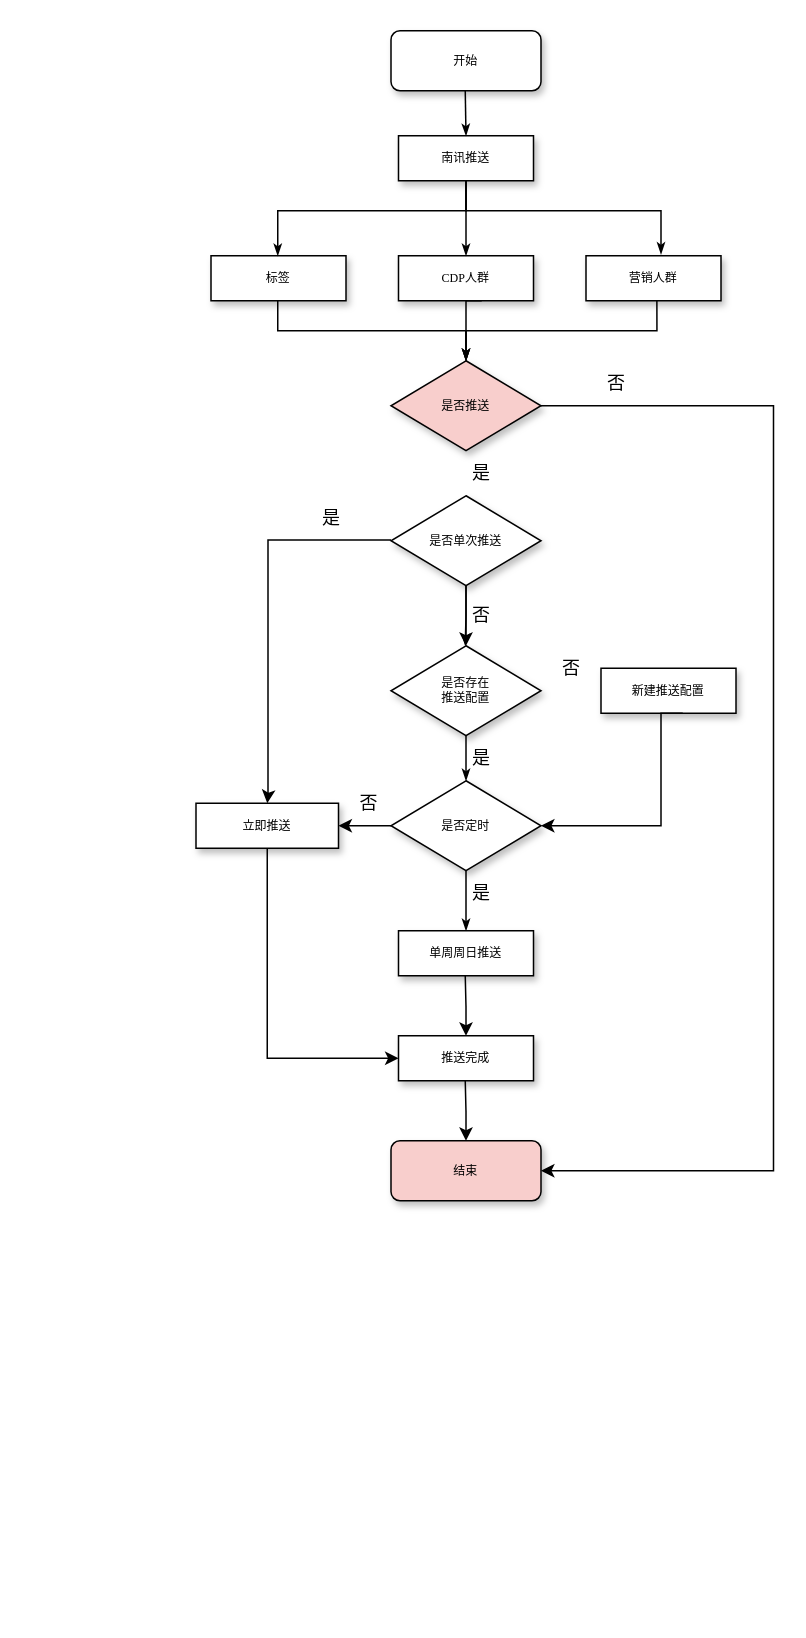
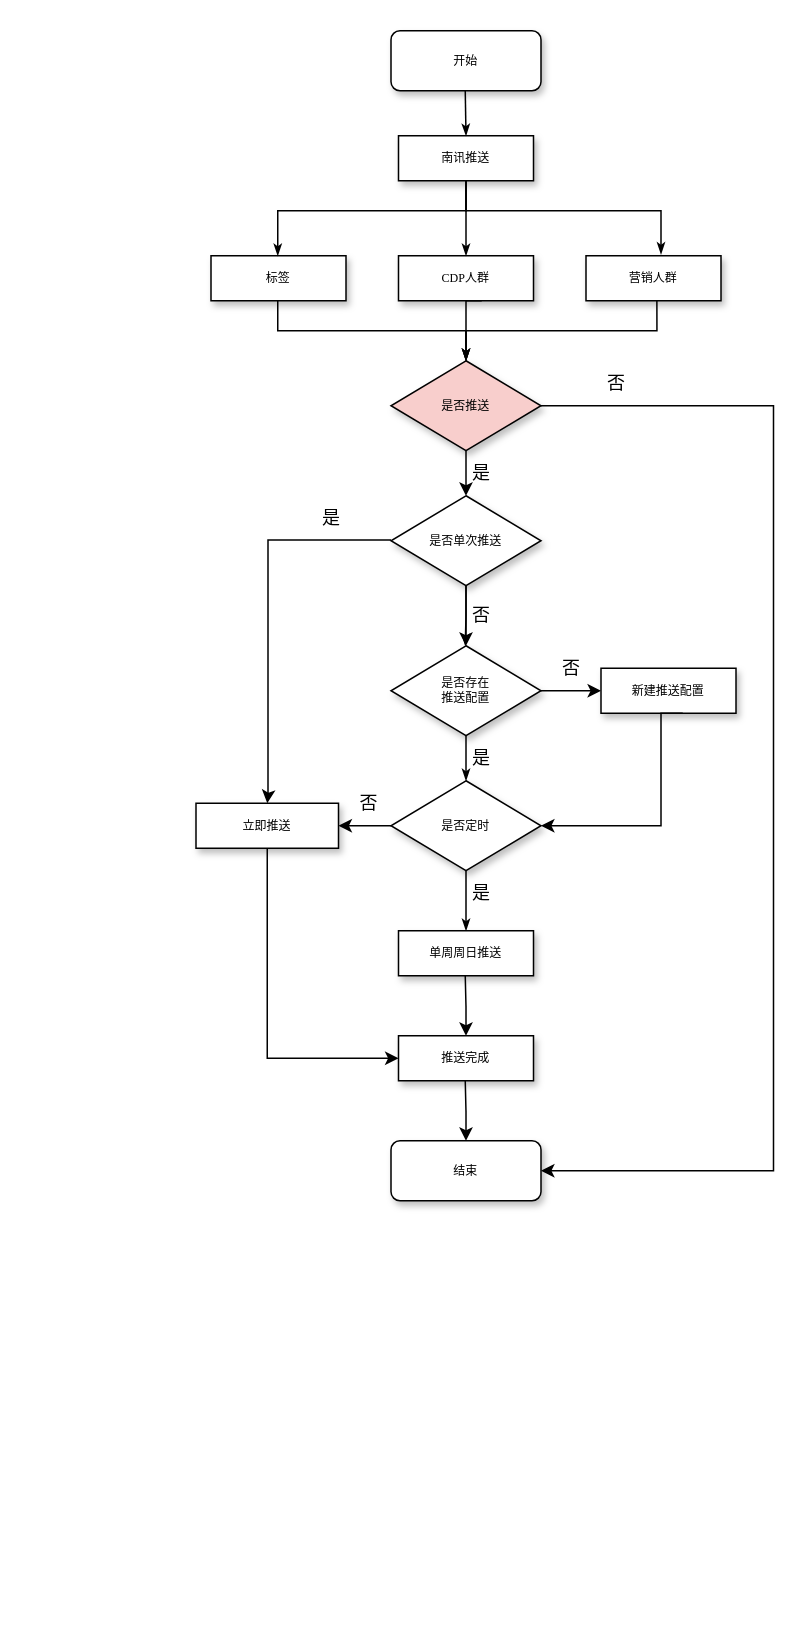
  <mxCell id="0" />
  <mxCell id="1" parent="0" />
  <mxCell id="2" style="edgeStyle=orthogonalEdgeStyle;rounded=0;html=1;labelBackgroundColor=none;startSize=5;endArrow=classicThin;endFill=1;endSize=5;jettySize=auto;orthogonalLoop=1;strokeWidth=1;fontFamily=Verdana;fontSize=8;exitX=0.5;exitY=1;exitDx=0;exitDy=0;startArrow=none;" parent="1" source="17" target="4" edge="1"><mxGeometry relative="1" as="geometry"><mxPoint x="220" y="180" as="sourcePoint" /></mxGeometry></mxCell>
  <mxCell id="3" value="南讯推送" style="rounded=0;whiteSpace=wrap;html=1;shadow=1;labelBackgroundColor=none;strokeWidth=1;fontFamily=Verdana;fontSize=8;align=center;" parent="1" vertex="1"><mxGeometry x="265" y="90" width="90" height="30" as="geometry" /></mxCell>
  <mxCell id="4" value="是否推送" style="rhombus;whiteSpace=wrap;html=1;rounded=0;shadow=1;labelBackgroundColor=none;strokeWidth=1;fontFamily=Verdana;fontSize=8;align=center;fillColor=#f8cecc;" parent="1" vertex="1"><mxGeometry x="260" y="240" width="100" height="60" as="geometry" /></mxCell>
  <mxCell id="5" style="edgeStyle=orthogonalEdgeStyle;rounded=0;html=1;labelBackgroundColor=none;startSize=5;endArrow=classicThin;endFill=1;endSize=5;jettySize=auto;orthogonalLoop=1;strokeWidth=1;fontFamily=Verdana;fontSize=8" parent="1" edge="1"><mxGeometry relative="1" as="geometry"><mxPoint x="310" y="470" as="sourcePoint" /><mxPoint x="310" y="520" as="targetPoint" /></mxGeometry></mxCell>
  <mxCell id="6" style="edgeStyle=orthogonalEdgeStyle;rounded=0;html=1;labelBackgroundColor=none;startSize=5;endArrow=classicThin;endFill=1;endSize=5;jettySize=auto;orthogonalLoop=1;strokeWidth=1;fontFamily=Verdana;fontSize=8" parent="1" target="8" edge="1"><mxGeometry relative="1" as="geometry"><mxPoint x="310" y="560" as="sourcePoint" /><Array as="points"><mxPoint x="310" y="550" /></Array></mxGeometry></mxCell>
  <mxCell id="7" value="立即推送" style="whiteSpace=wrap;html=1;rounded=0;shadow=1;labelBackgroundColor=none;strokeWidth=1;fontFamily=Verdana;fontSize=8;align=center;spacing=6;" parent="1" vertex="1"><mxGeometry x="130" y="535" width="95" height="30" as="geometry" /></mxCell>
  <mxCell id="8" value="单周周日推送" style="whiteSpace=wrap;html=1;rounded=0;shadow=1;labelBackgroundColor=none;strokeWidth=1;fontFamily=Verdana;fontSize=8;align=center;" parent="1" vertex="1"><mxGeometry x="265" y="620" width="90" height="30" as="geometry" /></mxCell>
  <mxCell id="9" value="Yes" style="edgeStyle=orthogonalEdgeStyle;rounded=0;html=1;labelBackgroundColor=none;startSize=5;endArrow=classicThin;endFill=1;endSize=5;jettySize=auto;orthogonalLoop=1;strokeWidth=1;fontFamily=Verdana;fontSize=8" parent="1" edge="1"><mxGeometry x="-0.692" y="-20" relative="1" as="geometry"><Array as="points"><mxPoint x="20" y="1070" /><mxPoint x="20" y="870" /></Array><mxPoint as="offset" /><mxPoint x="50" y="870" as="targetPoint" /></mxGeometry></mxCell>
  <mxCell id="10" value="开始" style="rounded=1;whiteSpace=wrap;html=1;shadow=1;labelBackgroundColor=none;strokeWidth=1;fontFamily=Verdana;fontSize=8;align=center;" parent="1" vertex="1"><mxGeometry x="260" y="20" width="100" height="40" as="geometry" /></mxCell>
  <mxCell id="11" style="edgeStyle=orthogonalEdgeStyle;rounded=0;html=1;labelBackgroundColor=none;startSize=5;endArrow=classicThin;endFill=1;endSize=5;jettySize=auto;orthogonalLoop=1;strokeWidth=1;fontFamily=Verdana;fontSize=8;exitX=0.5;exitY=1;exitDx=0;exitDy=0;entryX=0.5;entryY=0;entryDx=0;entryDy=0;" parent="1" target="3" edge="1"><mxGeometry relative="1" as="geometry"><mxPoint x="309.5" y="60" as="sourcePoint" /><mxPoint x="309.5" y="90" as="targetPoint" /></mxGeometry></mxCell>
  <mxCell id="12" value="标签" style="rounded=0;whiteSpace=wrap;html=1;shadow=1;labelBackgroundColor=none;strokeWidth=1;fontFamily=Verdana;fontSize=8;align=center;" parent="1" vertex="1"><mxGeometry x="140" y="170" width="90" height="30" as="geometry" /></mxCell>
  <mxCell id="13" value="营销人群" style="rounded=0;whiteSpace=wrap;html=1;shadow=1;labelBackgroundColor=none;strokeWidth=1;fontFamily=Verdana;fontSize=8;align=center;" parent="1" vertex="1"><mxGeometry x="390" y="170" width="90" height="30" as="geometry" /></mxCell>
  <mxCell id="14" style="edgeStyle=orthogonalEdgeStyle;rounded=0;html=1;labelBackgroundColor=none;startSize=5;endArrow=classicThin;endFill=1;endSize=5;jettySize=auto;orthogonalLoop=1;strokeWidth=1;fontFamily=Verdana;fontSize=8;exitX=0.5;exitY=1;exitDx=0;exitDy=0;startArrow=none;entryX=0.5;entryY=0;entryDx=0;entryDy=0;" parent="1" target="4" edge="1"><mxGeometry relative="1" as="geometry"><mxPoint x="184.5" y="200" as="sourcePoint" /><mxPoint x="184.5" y="220" as="targetPoint" /><Array as="points"><mxPoint x="185" y="220" /><mxPoint x="310" y="220" /></Array></mxGeometry></mxCell>
  <mxCell id="15" style="edgeStyle=orthogonalEdgeStyle;rounded=0;html=1;labelBackgroundColor=none;startSize=5;endArrow=classicThin;endFill=1;endSize=5;jettySize=auto;orthogonalLoop=1;strokeWidth=1;fontFamily=Verdana;fontSize=8;exitX=0.5;exitY=1;exitDx=0;exitDy=0;startArrow=none;" parent="1" edge="1"><mxGeometry relative="1" as="geometry"><mxPoint x="437.25" y="200" as="sourcePoint" /><mxPoint x="310" y="240" as="targetPoint" /><Array as="points"><mxPoint x="437" y="220" /><mxPoint x="310" y="220" /></Array></mxGeometry></mxCell>
  <mxCell id="16" value="" style="edgeStyle=orthogonalEdgeStyle;rounded=0;html=1;labelBackgroundColor=none;startSize=5;endArrow=none;endFill=1;endSize=5;jettySize=auto;orthogonalLoop=1;strokeWidth=1;fontFamily=Verdana;fontSize=8;exitX=0.5;exitY=1;exitDx=0;exitDy=0;startArrow=none;" parent="1" source="17" edge="1"><mxGeometry relative="1" as="geometry"><mxPoint x="320" y="160" as="sourcePoint" /><mxPoint x="320" y="180" as="targetPoint" /></mxGeometry></mxCell>
  <mxCell id="17" value="CDP人群" style="rounded=0;whiteSpace=wrap;html=1;shadow=1;labelBackgroundColor=none;strokeWidth=1;fontFamily=Verdana;fontSize=8;align=center;" parent="1" vertex="1"><mxGeometry x="265" y="170" width="90" height="30" as="geometry" /></mxCell>
  <mxCell id="18" value="" style="edgeStyle=orthogonalEdgeStyle;rounded=0;html=1;labelBackgroundColor=none;startSize=5;endArrow=classicThin;endFill=1;endSize=5;jettySize=auto;orthogonalLoop=1;strokeWidth=1;fontFamily=Verdana;fontSize=8;exitX=0.5;exitY=1;exitDx=0;exitDy=0;" parent="1" source="3" edge="1"><mxGeometry x="-0.667" y="10" relative="1" as="geometry"><mxPoint as="offset" /><mxPoint x="380" y="169" as="sourcePoint" /><mxPoint x="440" y="169" as="targetPoint" /><Array as="points"><mxPoint x="310" y="140" /><mxPoint x="440" y="140" /></Array></mxGeometry></mxCell>
  <mxCell id="19" value="" style="edgeStyle=orthogonalEdgeStyle;rounded=0;html=1;labelBackgroundColor=none;startSize=5;endArrow=classicThin;endFill=1;endSize=5;jettySize=auto;orthogonalLoop=1;strokeWidth=1;fontFamily=Verdana;fontSize=8;" parent="1" edge="1"><mxGeometry x="-0.667" y="10" relative="1" as="geometry"><mxPoint as="offset" /><mxPoint x="310" y="120" as="sourcePoint" /><mxPoint x="310" y="170" as="targetPoint" /><Array as="points"><mxPoint x="310" y="140" /><mxPoint x="310" y="140" /></Array></mxGeometry></mxCell>
  <mxCell id="20" value="" style="edgeStyle=orthogonalEdgeStyle;rounded=0;html=1;labelBackgroundColor=none;startSize=5;endArrow=classicThin;endFill=1;endSize=5;jettySize=auto;orthogonalLoop=1;strokeWidth=1;fontFamily=Verdana;fontSize=8;" parent="1" edge="1"><mxGeometry x="-0.667" y="10" relative="1" as="geometry"><mxPoint as="offset" /><mxPoint x="310" y="120" as="sourcePoint" /><mxPoint x="184.5" y="170" as="targetPoint" /><Array as="points"><mxPoint x="310" y="140" /><mxPoint x="185" y="140" /></Array></mxGeometry></mxCell>
  <mxCell id="21" value="是否存在&lt;br&gt;推送配置" style="rhombus;whiteSpace=wrap;html=1;rounded=0;shadow=1;labelBackgroundColor=none;strokeWidth=1;fontFamily=Verdana;fontSize=8;align=center;" parent="1" vertex="1"><mxGeometry x="260" y="430" width="100" height="60" as="geometry" /></mxCell>
  <mxCell id="22" value="是" style="text;html=1;align=center;verticalAlign=middle;resizable=0;points=[];autosize=1;strokeColor=none;fillColor=none;" parent="1" vertex="1"><mxGeometry x="300" y="300" width="40" height="30" as="geometry" /></mxCell>
  <mxCell id="23" value="是否定时" style="rhombus;whiteSpace=wrap;html=1;rounded=0;shadow=1;labelBackgroundColor=none;strokeWidth=1;fontFamily=Verdana;fontSize=8;align=center;" parent="1" vertex="1"><mxGeometry x="260" y="520" width="100" height="60" as="geometry" /></mxCell>
  <mxCell id="24" value="是" style="text;html=1;align=center;verticalAlign=middle;resizable=0;points=[];autosize=1;strokeColor=none;fillColor=none;" parent="1" vertex="1"><mxGeometry x="300" y="490" width="40" height="30" as="geometry" /></mxCell>
  <mxCell id="25" value="" style="edgeStyle=orthogonalEdgeStyle;rounded=0;orthogonalLoop=1;jettySize=auto;html=1;" parent="1" source="26" target="21" edge="1"><mxGeometry relative="1" as="geometry" /></mxCell>
  <mxCell id="26" value="是否单次推送" style="rhombus;whiteSpace=wrap;html=1;rounded=0;shadow=1;labelBackgroundColor=none;strokeWidth=1;fontFamily=Verdana;fontSize=8;align=center;" parent="1" vertex="1"><mxGeometry x="260" y="330" width="100" height="60" as="geometry" /></mxCell>
  <mxCell id="27" style="edgeStyle=orthogonalEdgeStyle;rounded=0;html=1;labelBackgroundColor=none;startSize=5;endArrow=classicThin;endFill=1;endSize=5;jettySize=auto;orthogonalLoop=1;strokeWidth=1;fontFamily=Verdana;fontSize=8" parent="1" edge="1"><mxGeometry relative="1" as="geometry"><mxPoint x="310" y="390" as="sourcePoint" /><mxPoint x="309.5" y="430" as="targetPoint" /><Array as="points"><mxPoint x="310" y="410" /></Array></mxGeometry></mxCell>
+ <mxCell id="28" value="" style="endArrow=classic;html=1;rounded=0;edgeStyle=elbowEdgeStyle;elbow=horizontal;exitX=0.5;exitY=1;exitDx=0;exitDy=0;entryX=0.5;entryY=0;entryDx=0;entryDy=0;" parent="1" source="4" target="26" edge="1"><mxGeometry width="50" height="50" relative="1" as="geometry"><mxPoint x="510" y="470" as="sourcePoint" /><mxPoint x="560" y="330" as="targetPoint" /><Array as="points"><mxPoint x="310" y="330" /></Array></mxGeometry></mxCell>
  <mxCell id="29" value="否" style="text;html=1;align=center;verticalAlign=middle;resizable=0;points=[];autosize=1;strokeColor=none;fillColor=none;" parent="1" vertex="1"><mxGeometry x="300" y="395" width="40" height="30" as="geometry" /></mxCell>
  <mxCell id="30" value="" style="edgeStyle=orthogonalEdgeStyle;rounded=0;orthogonalLoop=1;jettySize=auto;html=1;exitX=0;exitY=0.5;exitDx=0;exitDy=0;entryX=0.5;entryY=0;entryDx=0;entryDy=0;" parent="1" target="7" edge="1"><mxGeometry relative="1" as="geometry"><mxPoint x="260" y="359.5" as="sourcePoint" /><mxPoint x="200" y="359.5" as="targetPoint" /><Array as="points"><mxPoint x="178" y="360" /><mxPoint x="178" y="530" /></Array></mxGeometry></mxCell>
  <mxCell id="31" value="否" style="text;html=1;align=center;verticalAlign=middle;resizable=0;points=[];autosize=1;strokeColor=none;fillColor=none;" parent="1" vertex="1"><mxGeometry x="390" y="240" width="40" height="30" as="geometry" /></mxCell>
  <mxCell id="32" value="是" style="text;html=1;align=center;verticalAlign=middle;resizable=0;points=[];autosize=1;strokeColor=none;fillColor=none;" parent="1" vertex="1"><mxGeometry x="300" y="580" width="40" height="30" as="geometry" /></mxCell>
  <mxCell id="33" value="新建推送配置" style="rounded=0;whiteSpace=wrap;html=1;shadow=1;labelBackgroundColor=none;strokeWidth=1;fontFamily=Verdana;fontSize=8;align=center;" parent="1" vertex="1"><mxGeometry x="400" y="445" width="90" height="30" as="geometry" /></mxCell>
+ <mxCell id="34" value="" style="edgeStyle=orthogonalEdgeStyle;rounded=0;orthogonalLoop=1;jettySize=auto;html=1;exitX=1;exitY=0.5;exitDx=0;exitDy=0;entryX=0;entryY=0.5;entryDx=0;entryDy=0;" parent="1" source="21" target="33" edge="1"><mxGeometry relative="1" as="geometry"><mxPoint x="450" y="489" as="sourcePoint" /><mxPoint x="390" y="489" as="targetPoint" /></mxGeometry></mxCell>
  <mxCell id="35" value="" style="edgeStyle=orthogonalEdgeStyle;rounded=0;orthogonalLoop=1;jettySize=auto;html=1;exitX=0;exitY=0.5;exitDx=0;exitDy=0;entryX=1;entryY=0.5;entryDx=0;entryDy=0;" parent="1" source="23" target="7" edge="1"><mxGeometry relative="1" as="geometry"><mxPoint x="380" y="510" as="sourcePoint" /><mxPoint x="460" y="620" as="targetPoint" /></mxGeometry></mxCell>
  <mxCell id="36" value="否" style="text;html=1;align=center;verticalAlign=middle;resizable=0;points=[];autosize=1;strokeColor=none;fillColor=none;" parent="1" vertex="1"><mxGeometry x="225" y="520" width="40" height="30" as="geometry" /></mxCell>
  <mxCell id="37" value="否" style="text;html=1;align=center;verticalAlign=middle;resizable=0;points=[];autosize=1;strokeColor=none;fillColor=none;" parent="1" vertex="1"><mxGeometry x="360" y="430" width="40" height="30" as="geometry" /></mxCell>
  <mxCell id="38" value="是" style="text;html=1;align=center;verticalAlign=middle;resizable=0;points=[];autosize=1;strokeColor=none;fillColor=none;" parent="1" vertex="1"><mxGeometry x="200" y="330" width="40" height="30" as="geometry" /></mxCell>
  <mxCell id="39" value="" style="edgeStyle=orthogonalEdgeStyle;rounded=0;orthogonalLoop=1;jettySize=auto;html=1;entryX=1;entryY=0.5;entryDx=0;entryDy=0;" parent="1" target="23" edge="1"><mxGeometry relative="1" as="geometry"><mxPoint x="454.5" y="475" as="sourcePoint" /><mxPoint x="454.5" y="650.5" as="targetPoint" /><Array as="points"><mxPoint x="440" y="475" /><mxPoint x="440" y="550" /></Array></mxGeometry></mxCell>
  <mxCell id="40" value="推送完成" style="rounded=0;whiteSpace=wrap;html=1;shadow=1;labelBackgroundColor=none;strokeWidth=1;fontFamily=Verdana;fontSize=8;align=center;" parent="1" vertex="1"><mxGeometry x="265" y="690" width="90" height="30" as="geometry" /></mxCell>
  <mxCell id="41" value="" style="edgeStyle=orthogonalEdgeStyle;rounded=0;orthogonalLoop=1;jettySize=auto;html=1;entryX=0;entryY=0.5;entryDx=0;entryDy=0;" parent="1" target="40" edge="1"><mxGeometry relative="1" as="geometry"><mxPoint x="177.5" y="565" as="sourcePoint" /><mxPoint x="177" y="740.5" as="targetPoint" /><Array as="points"><mxPoint x="178" y="705" /></Array></mxGeometry></mxCell>
  <mxCell id="42" value="" style="edgeStyle=orthogonalEdgeStyle;rounded=0;orthogonalLoop=1;jettySize=auto;html=1;entryX=0.5;entryY=0;entryDx=0;entryDy=0;" parent="1" target="40" edge="1"><mxGeometry relative="1" as="geometry"><mxPoint x="309.5" y="650" as="sourcePoint" /><mxPoint x="310" y="795" as="targetPoint" /><Array as="points" /></mxGeometry></mxCell>
  <mxCell id="43" value="" style="edgeStyle=orthogonalEdgeStyle;rounded=0;orthogonalLoop=1;jettySize=auto;html=1;exitX=1;exitY=0.5;exitDx=0;exitDy=0;" parent="1" source="4" edge="1"><mxGeometry relative="1" as="geometry"><mxPoint x="515" y="285" as="sourcePoint" /><mxPoint x="360" y="780" as="targetPoint" /><Array as="points"><mxPoint x="515" y="270" /><mxPoint x="515" y="780" /></Array></mxGeometry></mxCell>
- <mxCell id="44" value="结束" style="rounded=1;whiteSpace=wrap;html=1;shadow=1;labelBackgroundColor=none;strokeWidth=1;fontFamily=Verdana;fontSize=8;align=center;fillColor=#f8cecc;" parent="1" vertex="1"><mxGeometry x="260" y="760" width="100" height="40" as="geometry" /></mxCell>
+ <mxCell id="44" value="结束" style="rounded=1;whiteSpace=wrap;html=1;shadow=1;labelBackgroundColor=none;strokeWidth=1;fontFamily=Verdana;fontSize=8;align=center;" parent="1" vertex="1"><mxGeometry x="260" y="760" width="100" height="40" as="geometry" /></mxCell>
  <mxCell id="45" value="" style="edgeStyle=orthogonalEdgeStyle;rounded=0;orthogonalLoop=1;jettySize=auto;html=1;entryX=0.5;entryY=0;entryDx=0;entryDy=0;" parent="1" target="44" edge="1"><mxGeometry relative="1" as="geometry"><mxPoint x="309.5" y="720" as="sourcePoint" /><mxPoint x="310" y="865" as="targetPoint" /><Array as="points" /></mxGeometry></mxCell>
